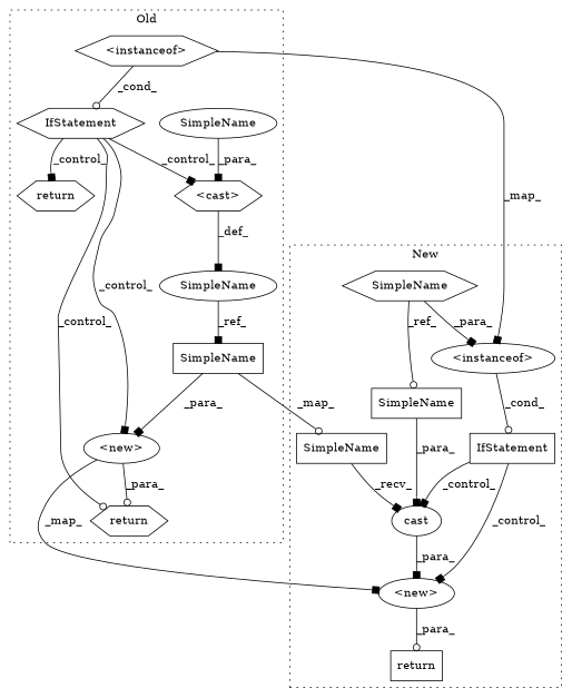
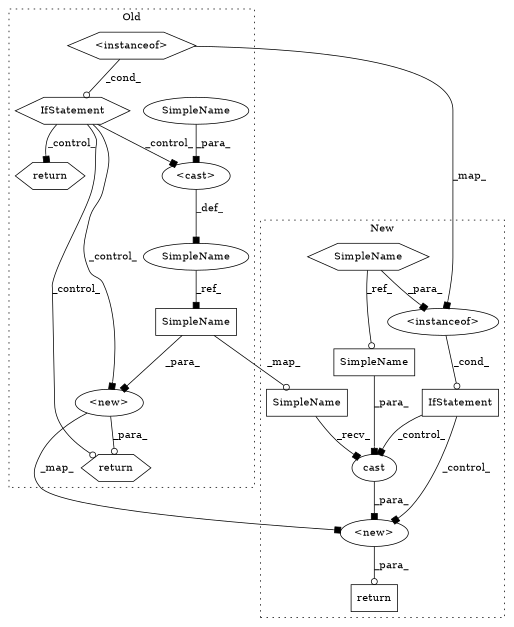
  digraph {
    fontname="DejaVu Serif"
    node [a=42 l=12 shape=hexagon fontname="DejaVu Serif"]
    edge [arrowhead=box fontname="DejaVu Serif"]
    n1 [a=62 label="<instanceof>" s=7660]
    n2 [a=41 l=7 label=return s=7808]
    n3 [a=25 l="4,2" label=IfStatement s="7648,7682"]
-   n4 [a=11 l=26 label="<cast>" s=7766]
+   n4 [a=11 l=26 label="<cast>" s=7766 shape=ellipse]
    n5 [a=41 l=7 label=return s=7862]
    n6 [a=14 l="15,1" label="<new>" s="7815,7840" shape=ellipse]
    n7 [l=10 label=SimpleName s=7753 shape=ellipse]
    n8 [l=10 label=SimpleName s=7830 shape=box]
    n9 [l=8 label=SimpleName s=7792 shape=ellipse]
    n10 [a=62 label="<instanceof>" s=7664 shape=ellipse]
    n11 [l=8 label=SimpleName s=7632]
    n12 [a=32 l="5,1" label=cast s="7726,7739" shape=ellipse]
    n13 [a=25 l=11 label=IfStatement s=7687 shape=box]
    n14 [a=41 l=7 label=return s=7648 shape=box]
    n15 [a=14 l="15,1" label="<new>" s="7698,7740" shape=ellipse]
    n16 [l=8 label=SimpleName s=7731 shape=box]
    n17 [label=SimpleName s=7713 shape=box]
    subgraph cluster_1 {
      label=Old
      style=dotted
      n1
      n2
      n3
      n4
      n5
      n6
      n7
      n8
      n9
    }
    subgraph cluster_2 {
      label=New
      style=dotted
      n10
      n11
      n12
      n13
      n14
      n15
      n16
      n17
    }
    n1 -> n3 [label=_cond_ arrowhead=odot]
    n1 -> n10 [label=_map_]
    n3 -> n2 [label=_control_ arrowhead=odot]
    n3 -> n4 [label=_control_]
    n3 -> n5 [label=_control_]
    n3 -> n6 [label=_control_]
    n4 -> n7 [label=_def_]
    n6 -> n2 [label=_para_ arrowhead=odot]
    n6 -> n15 [label=_map_]
    n7 -> n8 [label=_ref_]
    n8 -> n6 [label=_para_]
    n8 -> n17 [label=_map_ arrowhead=odot]
    n9 -> n4 [label=_para_]
    n10 -> n13 [label=_cond_ arrowhead=odot]
    n11 -> n10 [label=_para_]
    n11 -> n16 [label=_ref_ arrowhead=odot]
    n12 -> n15 [label=_para_]
    n13 -> n12 [label=_control_]
    n13 -> n15 [label=_control_]
    n15 -> n14 [label=_para_ arrowhead=odot]
    n16 -> n12 [label=_para_]
    n17 -> n12 [label=_recv_]
  }
